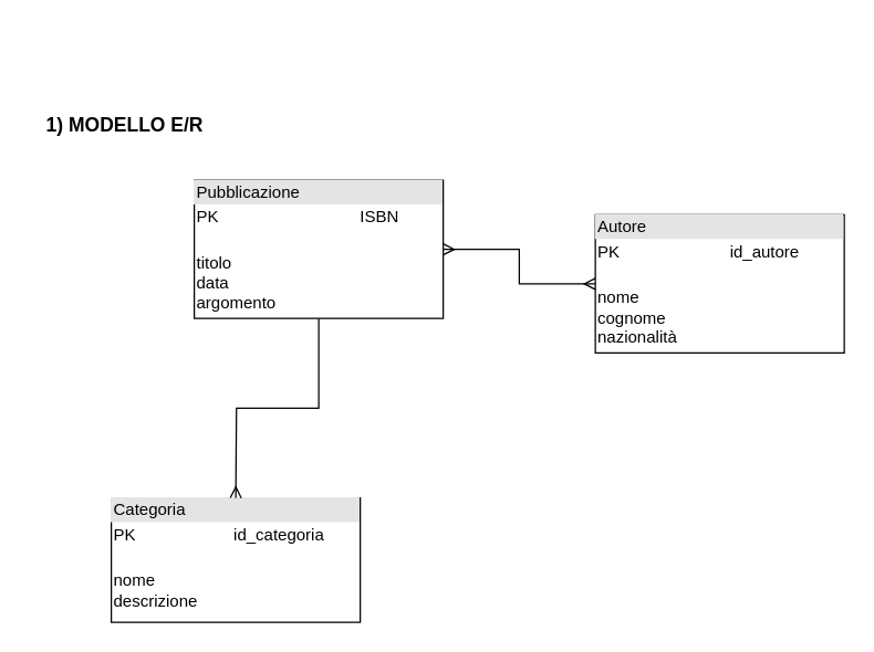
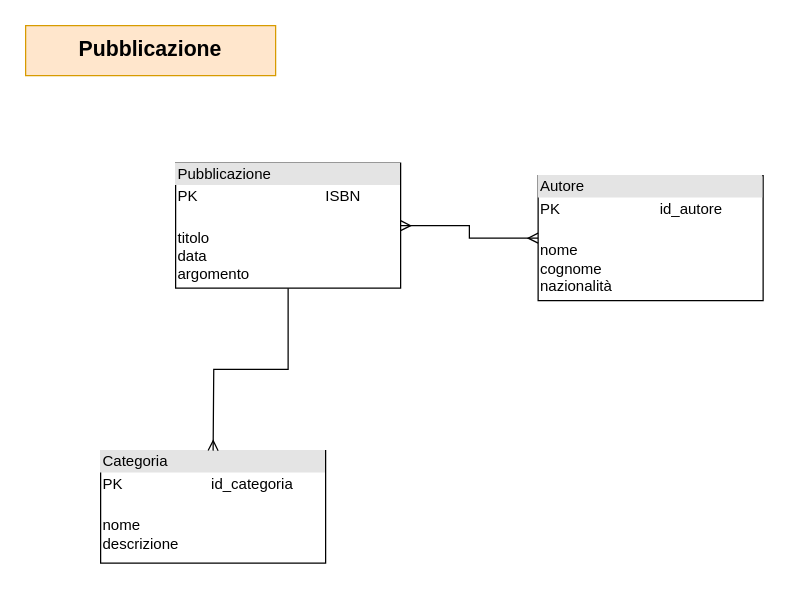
  <mxCell id="0" />
  <mxCell id="1" parent="0" />
- <mxCell id="3" value="&lt;b style=&quot;font-size: 14px&quot;&gt;1&lt;font style=&quot;font-size: 14px&quot;&gt;) MODELLO E/R&lt;/font&gt;&lt;/b&gt;" style="text;html=1;strokeColor=none;fillColor=none;align=center;verticalAlign=middle;whiteSpace=wrap;rounded=0;" vertex="1" parent="1"><mxGeometry x="20" y="80" width="140" height="20" as="geometry" /></mxCell>
+ <mxCell id="2" value="&lt;b&gt;&lt;font style=&quot;font-size: 17px&quot;&gt;Pubblicazione&lt;/font&gt;&lt;/b&gt;" style="text;html=1;strokeColor=#d79b00;fillColor=#ffe6cc;align=center;verticalAlign=middle;whiteSpace=wrap;rounded=0;" vertex="1" parent="1"><mxGeometry x="20" y="20" width="200" height="40" as="geometry" /></mxCell>
  <mxCell id="4" value="&lt;div style=&quot;box-sizing: border-box ; width: 100% ; background: #e4e4e4 ; padding: 2px&quot;&gt;Categoria&lt;/div&gt;&lt;table style=&quot;width: 100% ; font-size: 1em&quot; cellpadding=&quot;2&quot; cellspacing=&quot;0&quot;&gt;&lt;tbody&gt;&lt;tr&gt;&lt;td&gt;PK&lt;/td&gt;&lt;td&gt;id_categoria&lt;/td&gt;&lt;/tr&gt;&lt;tr&gt;&lt;td&gt;&lt;br&gt;nome&lt;br&gt;descrizione&lt;/td&gt;&lt;td&gt;&lt;br&gt;&lt;/td&gt;&lt;/tr&gt;&lt;tr&gt;&lt;td&gt;&lt;/td&gt;&lt;td&gt;&lt;br&gt;&lt;/td&gt;&lt;/tr&gt;&lt;/tbody&gt;&lt;/table&gt;" style="verticalAlign=top;align=left;overflow=fill;html=1;rounded=0;" vertex="1" parent="1"><mxGeometry x="80" y="360" width="180" height="90" as="geometry" /></mxCell>
- <mxCell id="5" value="&lt;div style=&quot;box-sizing: border-box ; width: 100% ; background: #e4e4e4 ; padding: 2px&quot;&gt;Autore&lt;/div&gt;&lt;table style=&quot;width: 100% ; font-size: 1em&quot; cellpadding=&quot;2&quot; cellspacing=&quot;0&quot;&gt;&lt;tbody&gt;&lt;tr&gt;&lt;td&gt;PK&lt;/td&gt;&lt;td&gt;id_autore&lt;/td&gt;&lt;/tr&gt;&lt;tr&gt;&lt;td&gt;&lt;br&gt;nome&lt;br&gt;cognome&lt;br&gt;nazionalità&lt;/td&gt;&lt;td&gt;&lt;br&gt;&lt;/td&gt;&lt;/tr&gt;&lt;tr&gt;&lt;td&gt;&lt;/td&gt;&lt;td&gt;&lt;br&gt;&lt;/td&gt;&lt;/tr&gt;&lt;/tbody&gt;&lt;/table&gt;" style="verticalAlign=top;align=left;overflow=fill;html=1;rounded=0;" vertex="1" parent="1"><mxGeometry x="430" y="155" width="180" height="100" as="geometry" /></mxCell>
+ <mxCell id="5" value="&lt;div style=&quot;box-sizing: border-box ; width: 100% ; background: #e4e4e4 ; padding: 2px&quot;&gt;Autore&lt;/div&gt;&lt;table style=&quot;width: 100% ; font-size: 1em&quot; cellpadding=&quot;2&quot; cellspacing=&quot;0&quot;&gt;&lt;tbody&gt;&lt;tr&gt;&lt;td&gt;PK&lt;/td&gt;&lt;td&gt;id_autore&lt;/td&gt;&lt;/tr&gt;&lt;tr&gt;&lt;td&gt;&lt;br&gt;nome&lt;br&gt;cognome&lt;br&gt;nazionalità&lt;/td&gt;&lt;td&gt;&lt;br&gt;&lt;/td&gt;&lt;/tr&gt;&lt;tr&gt;&lt;td&gt;&lt;/td&gt;&lt;td&gt;&lt;br&gt;&lt;/td&gt;&lt;/tr&gt;&lt;/tbody&gt;&lt;/table&gt;" style="verticalAlign=top;align=left;overflow=fill;html=1;rounded=0;" vertex="1" parent="1"><mxGeometry x="430" y="140" width="180" height="100" as="geometry" /></mxCell>
  <mxCell id="6" style="edgeStyle=orthogonalEdgeStyle;rounded=0;orthogonalLoop=1;jettySize=auto;html=1;endArrow=ERmany;endFill=0;" edge="1" parent="1" source="8"><mxGeometry relative="1" as="geometry"><mxPoint x="170" y="360" as="targetPoint" /></mxGeometry></mxCell>
  <mxCell id="7" style="edgeStyle=orthogonalEdgeStyle;rounded=0;orthogonalLoop=1;jettySize=auto;html=1;exitX=1;exitY=0.5;exitDx=0;exitDy=0;entryX=0;entryY=0.5;entryDx=0;entryDy=0;startArrow=ERmany;startFill=0;endArrow=ERmany;endFill=0;" edge="1" parent="1" source="8" target="5"><mxGeometry relative="1" as="geometry" /></mxCell>
  <mxCell id="8" value="&lt;div style=&quot;box-sizing: border-box ; width: 100% ; background: #e4e4e4 ; padding: 2px&quot;&gt;Pubblicazione&lt;/div&gt;&lt;table style=&quot;width: 100% ; font-size: 1em&quot; cellpadding=&quot;2&quot; cellspacing=&quot;0&quot;&gt;&lt;tbody&gt;&lt;tr&gt;&lt;td&gt;PK&lt;/td&gt;&lt;td&gt;ISBN&lt;/td&gt;&lt;/tr&gt;&lt;tr&gt;&lt;td&gt;&lt;br&gt;titolo&lt;br&gt;data&lt;br&gt;argomento&lt;/td&gt;&lt;td&gt;&lt;/td&gt;&lt;/tr&gt;&lt;/tbody&gt;&lt;/table&gt;" style="verticalAlign=top;align=left;overflow=fill;html=1;rounded=0;" vertex="1" parent="1"><mxGeometry x="140" y="130" width="180" height="100" as="geometry" /></mxCell>
